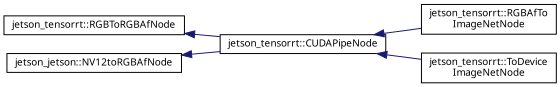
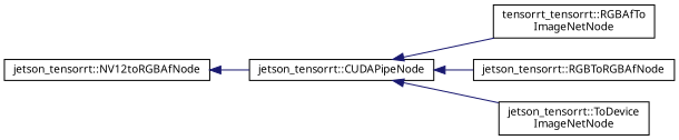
  digraph {
    fontname="Noto Sans"
    rankdir=LR
    node [color=black fillcolor=white fontname="Noto Sans" fontsize=10 shape=record style=filled]
    edge [color=midnightblue dir=back fontname="Noto Sans" fontsize=10 labelfontname=Helvetica labelfontsize=10 style=solid]
    n1 [height=0.2 label="jetson_tensorrt::CUDAPipeNode" width=0.4]
-   n2 [height=0.2 label="jetson_tensorrt::RGBAfTo\lImageNetNode" width=0.4]
+   n2 [height=0.2 label="tensorrt_tensorrt::RGBAfTo\lImageNetNode" width=0.4]
    n3 [height=0.2 label="jetson_tensorrt::RGBToRGBAfNode" width=0.4]
    n4 [height=0.2 label="jetson_tensorrt::ToDevice\lImageNetNode" width=0.4]
-   n5 [height=0.2 label="jetson_jetson::NV12toRGBAfNode" width=0.4]
+   n5 [height=0.2 label="jetson_tensorrt::NV12toRGBAfNode" width=0.4]
    n1 -> n2
-   n3 -> n1
+   n1 -> n3
    n1 -> n4
    n5 -> n1
  }
